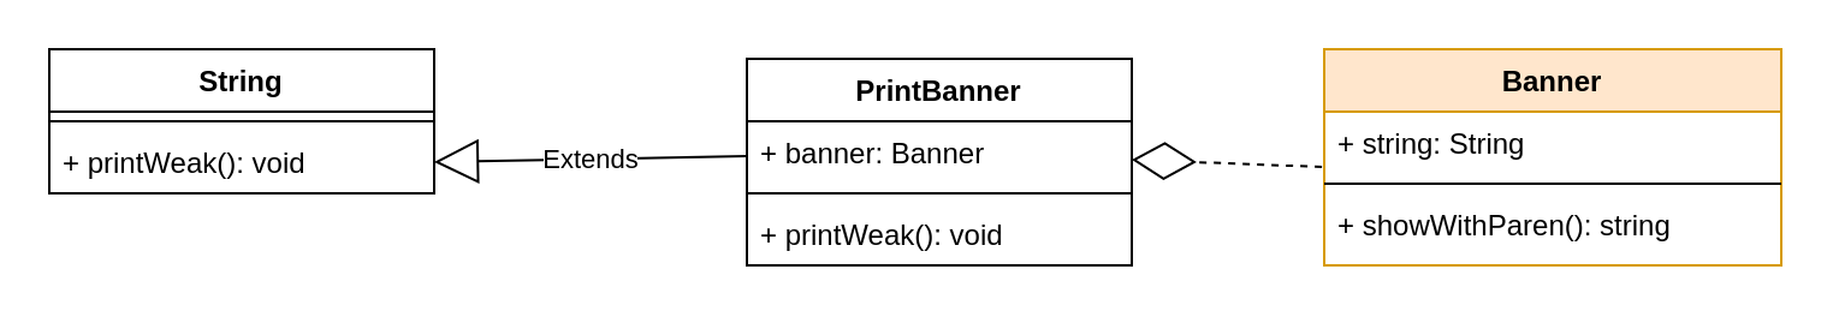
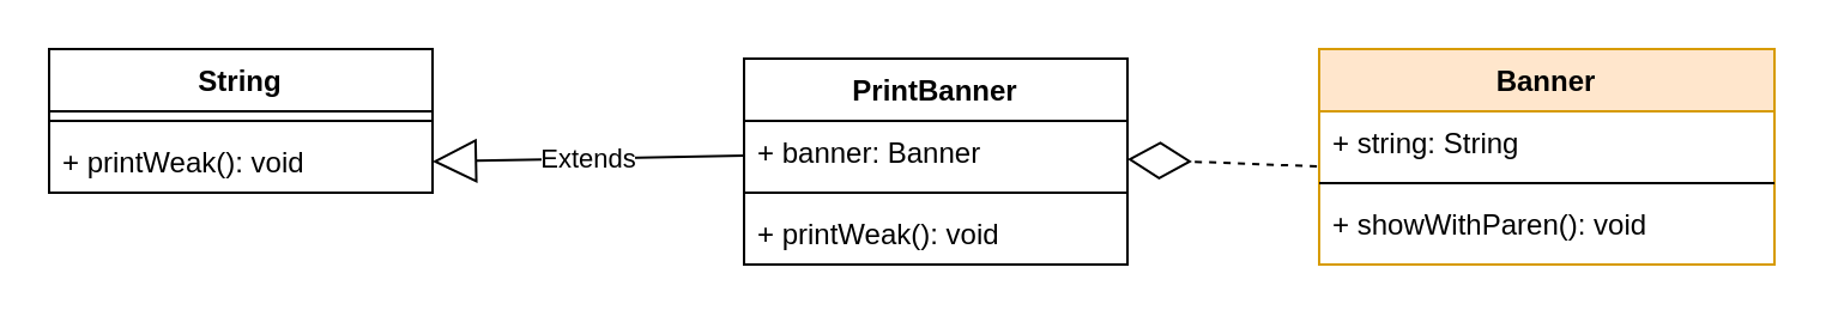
  <mxCell id="0" />
  <mxCell id="1" parent="0" />
  <mxCell id="2" value="Banner" style="swimlane;fontStyle=1;align=center;verticalAlign=top;childLayout=stackLayout;horizontal=1;startSize=26;horizontalStack=0;resizeParent=1;resizeParentMax=0;resizeLast=0;collapsible=1;marginBottom=0;fillColor=#ffe6cc;strokeColor=#d79b00;" vertex="1" parent="1"><mxGeometry x="550" y="20" width="190" height="90" as="geometry" /></mxCell>
  <mxCell id="3" value="+ string: String" style="text;strokeColor=none;fillColor=none;align=left;verticalAlign=top;spacingLeft=4;spacingRight=4;overflow=hidden;rotatable=0;points=[[0,0.5],[1,0.5]];portConstraint=eastwest;" vertex="1" parent="2"><mxGeometry y="26" width="190" height="26" as="geometry" /></mxCell>
  <mxCell id="4" value="" style="line;strokeWidth=1;fillColor=none;align=left;verticalAlign=middle;spacingTop=-1;spacingLeft=3;spacingRight=3;rotatable=0;labelPosition=right;points=[];portConstraint=eastwest;" vertex="1" parent="2"><mxGeometry y="52" width="190" height="8" as="geometry" /></mxCell>
- <mxCell id="5" value="+ showWithParen(): string" style="text;strokeColor=none;fillColor=none;align=left;verticalAlign=top;spacingLeft=4;spacingRight=4;overflow=hidden;rotatable=0;points=[[0,0.5],[1,0.5]];portConstraint=eastwest;" vertex="1" parent="2"><mxGeometry y="60" width="190" height="30" as="geometry" /></mxCell>
+ <mxCell id="5" value="+ showWithParen(): void" style="text;strokeColor=none;fillColor=none;align=left;verticalAlign=top;spacingLeft=4;spacingRight=4;overflow=hidden;rotatable=0;points=[[0,0.5],[1,0.5]];portConstraint=eastwest;" vertex="1" parent="2"><mxGeometry y="60" width="190" height="30" as="geometry" /></mxCell>
  <mxCell id="6" value="String&#10;" style="swimlane;fontStyle=1;align=center;verticalAlign=top;childLayout=stackLayout;horizontal=1;startSize=26;horizontalStack=0;resizeParent=1;resizeParentMax=0;resizeLast=0;collapsible=1;marginBottom=0;" vertex="1" parent="1"><mxGeometry x="20" y="20" width="160" height="60" as="geometry" /></mxCell>
  <mxCell id="7" value="" style="line;strokeWidth=1;fillColor=none;align=left;verticalAlign=middle;spacingTop=-1;spacingLeft=3;spacingRight=3;rotatable=0;labelPosition=right;points=[];portConstraint=eastwest;" vertex="1" parent="6"><mxGeometry y="26" width="160" height="8" as="geometry" /></mxCell>
  <mxCell id="8" value="+ printWeak(): void" style="text;strokeColor=none;fillColor=none;align=left;verticalAlign=top;spacingLeft=4;spacingRight=4;overflow=hidden;rotatable=0;points=[[0,0.5],[1,0.5]];portConstraint=eastwest;" vertex="1" parent="6"><mxGeometry y="34" width="160" height="26" as="geometry" /></mxCell>
  <mxCell id="9" value="PrintBanner" style="swimlane;fontStyle=1;align=center;verticalAlign=top;childLayout=stackLayout;horizontal=1;startSize=26;horizontalStack=0;resizeParent=1;resizeParentMax=0;resizeLast=0;collapsible=1;marginBottom=0;" vertex="1" parent="1"><mxGeometry x="310" y="24" width="160" height="86" as="geometry" /></mxCell>
  <mxCell id="10" value="+ banner: Banner" style="text;strokeColor=none;fillColor=none;align=left;verticalAlign=top;spacingLeft=4;spacingRight=4;overflow=hidden;rotatable=0;points=[[0,0.5],[1,0.5]];portConstraint=eastwest;" vertex="1" parent="9"><mxGeometry y="26" width="160" height="26" as="geometry" /></mxCell>
  <mxCell id="11" value="" style="line;strokeWidth=1;fillColor=none;align=left;verticalAlign=middle;spacingTop=-1;spacingLeft=3;spacingRight=3;rotatable=0;labelPosition=right;points=[];portConstraint=eastwest;" vertex="1" parent="9"><mxGeometry y="52" width="160" height="8" as="geometry" /></mxCell>
  <mxCell id="12" value="+ printWeak(): void" style="text;strokeColor=none;fillColor=none;align=left;verticalAlign=top;spacingLeft=4;spacingRight=4;overflow=hidden;rotatable=0;points=[[0,0.5],[1,0.5]];portConstraint=eastwest;" vertex="1" parent="9"><mxGeometry y="60" width="160" height="26" as="geometry" /></mxCell>
  <mxCell id="13" value="" style="endArrow=diamondThin;endFill=0;endSize=24;html=1;exitX=-0.005;exitY=0.885;exitDx=0;exitDy=0;exitPerimeter=0;dashed=1;" edge="1" parent="1" source="3" target="10"><mxGeometry width="160" relative="1" as="geometry"><mxPoint x="80" y="136" as="sourcePoint" /><mxPoint x="240" y="136" as="targetPoint" /></mxGeometry></mxCell>
  <mxCell id="14" value="Extends" style="endArrow=block;endSize=16;endFill=0;html=1;entryX=1;entryY=0.5;entryDx=0;entryDy=0;" edge="1" parent="1" source="10" target="8"><mxGeometry width="160" relative="1" as="geometry"><mxPoint x="80" y="136" as="sourcePoint" /><mxPoint x="240" y="136" as="targetPoint" /></mxGeometry></mxCell>
